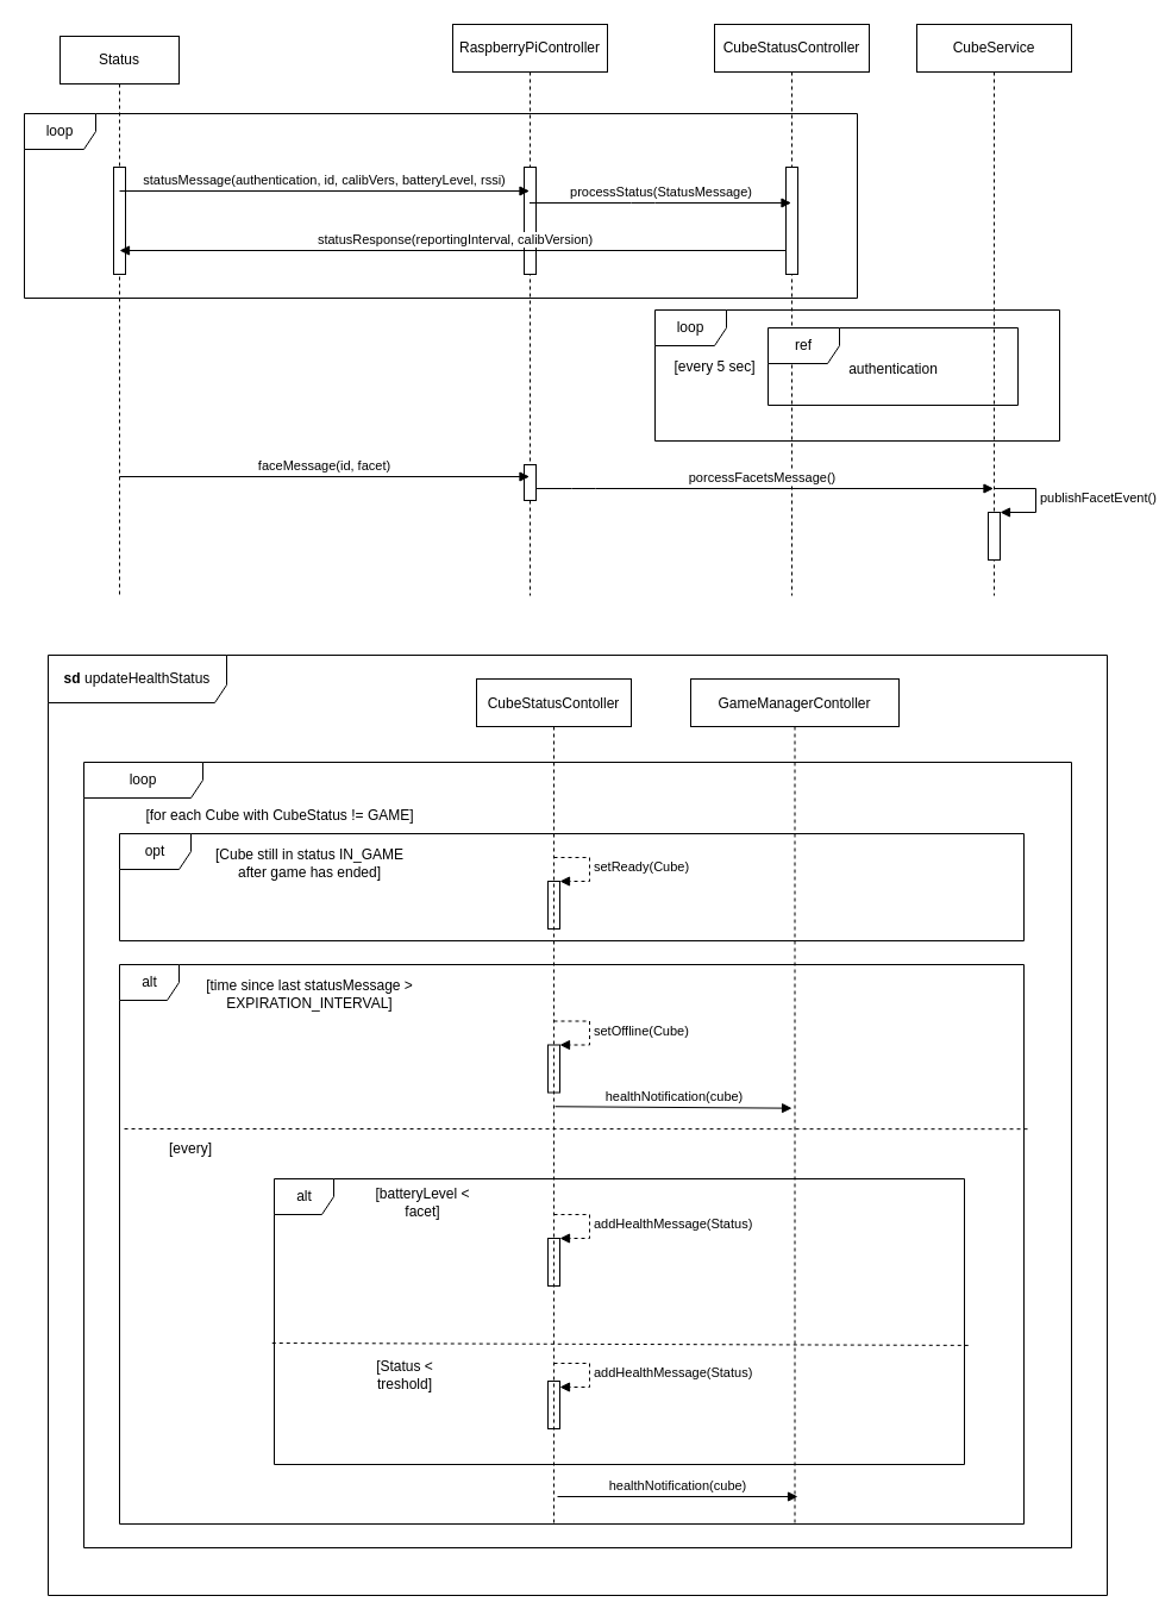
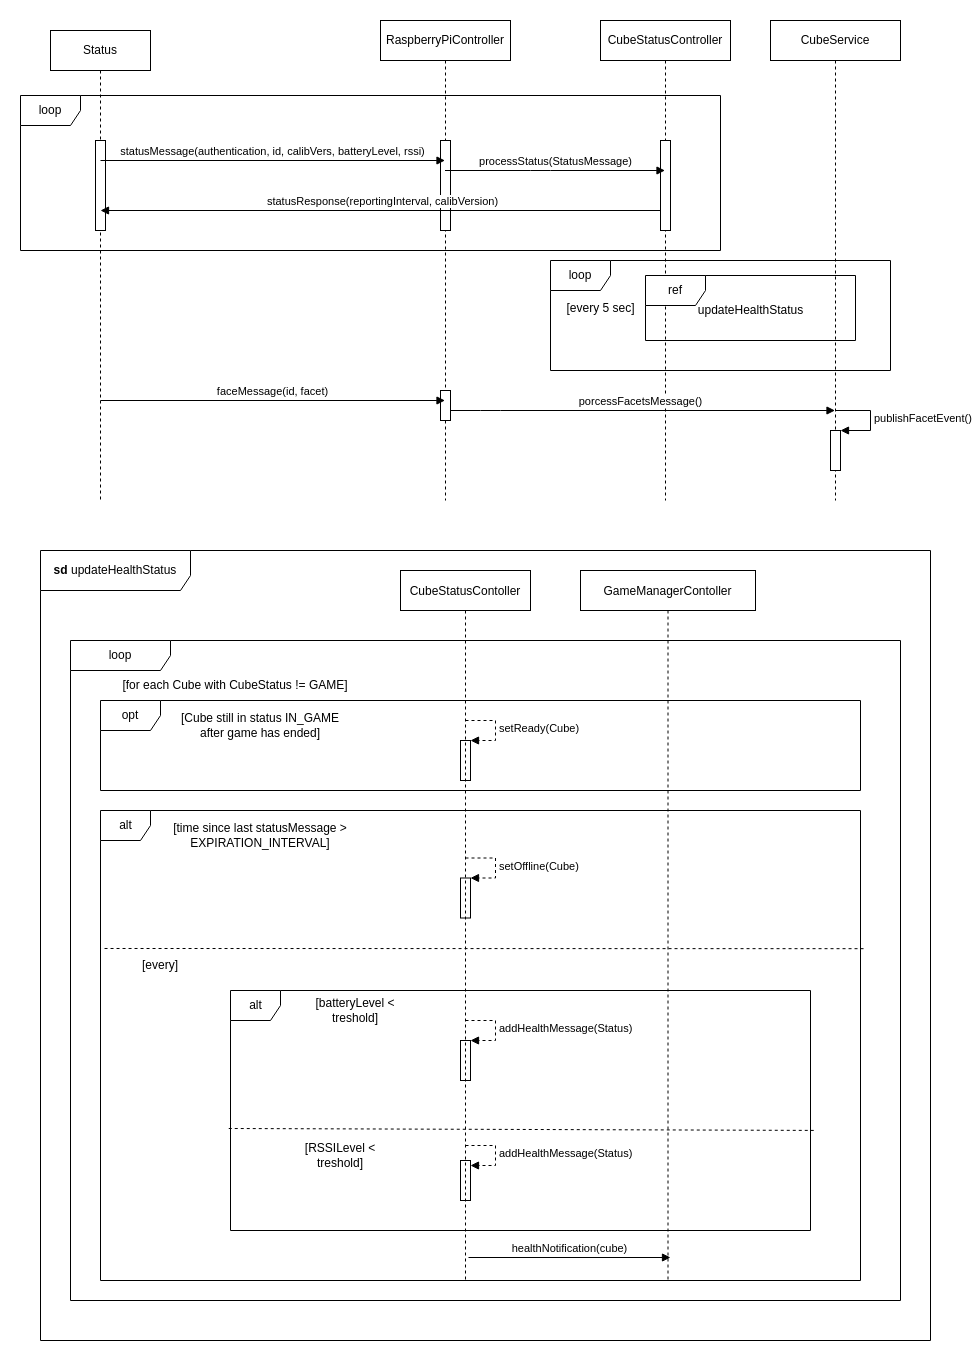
  <mxCell id="0" />
  <mxCell id="1" parent="0" />
  <mxCell id="2" value="loop" style="shape=umlFrame;whiteSpace=wrap;html=1;width=100;height=30;" parent="1" vertex="1"><mxGeometry x="70" y="640" width="830" height="660" as="geometry" /></mxCell>
  <mxCell id="3" value="&lt;b&gt;sd&lt;/b&gt; updateHealthStatus" style="shape=umlFrame;whiteSpace=wrap;html=1;width=150;height=40;" parent="1" vertex="1"><mxGeometry x="40" y="550" width="890" height="790" as="geometry" /></mxCell>
  <mxCell id="4" value="alt" style="shape=umlFrame;tabPosition=left;html=1;boundedLbl=1;labelInHeader=1;width=50;height=30;" parent="1" vertex="1"><mxGeometry x="230" y="990" width="580" height="240" as="geometry" /></mxCell>
  <mxCell id="5" value="alt" style="shape=umlFrame;tabPosition=left;html=1;boundedLbl=1;labelInHeader=1;width=50;height=30;" parent="1" vertex="1"><mxGeometry x="100" y="810" width="760" height="470" as="geometry" /></mxCell>
  <mxCell id="6" value="opt" style="shape=umlFrame;whiteSpace=wrap;html=1;" parent="1" vertex="1"><mxGeometry x="100" y="700" width="760" height="90" as="geometry" /></mxCell>
  <mxCell id="7" value="CubeStatusContoller" style="shape=umlLifeline;perimeter=lifelinePerimeter;container=1;collapsible=0;recursiveResize=0;rounded=0;shadow=0;strokeWidth=1;" parent="1" vertex="1"><mxGeometry x="400" y="570" width="130" height="710" as="geometry" /></mxCell>
  <mxCell id="8" value="GameManagerContoller" style="shape=umlLifeline;perimeter=lifelinePerimeter;container=1;collapsible=0;recursiveResize=0;rounded=0;shadow=0;strokeWidth=1;" parent="1" vertex="1"><mxGeometry x="580" y="570" width="175" height="710" as="geometry" /></mxCell>
  <mxCell id="9" value="[time since last statusMessage &amp;gt; EXPIRATION_INTERVAL]" style="text;html=1;strokeColor=none;fillColor=none;align=center;verticalAlign=middle;whiteSpace=wrap;rounded=0;" parent="1" vertex="1"><mxGeometry x="160" y="820" width="200" height="30" as="geometry" /></mxCell>
  <mxCell id="10" value="" style="html=1;points=[];perimeter=orthogonalPerimeter;fillColor=none;" parent="1" vertex="1"><mxGeometry x="460" y="877.5" width="10" height="40" as="geometry" /></mxCell>
  <mxCell id="11" value="setOffline(Cube)" style="edgeStyle=orthogonalEdgeStyle;html=1;align=left;spacingLeft=2;endArrow=block;rounded=0;entryX=1;entryY=0;dashed=1;" parent="1" target="10" edge="1"><mxGeometry relative="1" as="geometry"><mxPoint x="465" y="857.5" as="sourcePoint" /><Array as="points"><mxPoint x="495" y="857.5" /></Array></mxGeometry></mxCell>
- <mxCell id="12" value="healthNotification(cube)" style="html=1;verticalAlign=bottom;endArrow=block;exitX=0.508;exitY=0.506;exitDx=0;exitDy=0;exitPerimeter=0;entryX=0.486;entryY=0.508;entryDx=0;entryDy=0;entryPerimeter=0;" parent="1" source="7" target="8" edge="1"><mxGeometry width="80" relative="1" as="geometry"><mxPoint x="470" y="906.5" as="sourcePoint" /><mxPoint x="660" y="906.5" as="targetPoint" /></mxGeometry></mxCell>
  <mxCell id="13" value="[Cube still in status IN_GAME after game has ended]" style="text;html=1;strokeColor=none;fillColor=none;align=center;verticalAlign=middle;whiteSpace=wrap;rounded=0;" parent="1" vertex="1"><mxGeometry x="170" y="710" width="180" height="30" as="geometry" /></mxCell>
  <mxCell id="14" value="" style="html=1;points=[];perimeter=orthogonalPerimeter;fillColor=none;" parent="1" vertex="1"><mxGeometry x="460" y="740" width="10" height="40" as="geometry" /></mxCell>
  <mxCell id="15" value="setReady(Cube)" style="edgeStyle=orthogonalEdgeStyle;html=1;align=left;spacingLeft=2;endArrow=block;rounded=0;entryX=1;entryY=0;dashed=1;" parent="1" target="14" edge="1"><mxGeometry relative="1" as="geometry"><mxPoint x="465" y="720" as="sourcePoint" /><Array as="points"><mxPoint x="495" y="720" /></Array></mxGeometry></mxCell>
  <mxCell id="16" value="" style="html=1;points=[];perimeter=orthogonalPerimeter;fillColor=none;" parent="1" vertex="1"><mxGeometry x="460" y="1040" width="10" height="40" as="geometry" /></mxCell>
  <mxCell id="17" value="addHealthMessage(Status)" style="edgeStyle=orthogonalEdgeStyle;html=1;align=left;spacingLeft=2;endArrow=block;rounded=0;entryX=1;entryY=0;dashed=1;" parent="1" target="16" edge="1"><mxGeometry relative="1" as="geometry"><mxPoint x="465" y="1020" as="sourcePoint" /><Array as="points"><mxPoint x="495" y="1020" /></Array></mxGeometry></mxCell>
  <mxCell id="18" value="[every]" style="text;html=1;strokeColor=none;fillColor=none;align=center;verticalAlign=middle;whiteSpace=wrap;rounded=0;" parent="1" vertex="1"><mxGeometry x="60" y="950" width="200" height="30" as="geometry" /></mxCell>
- <mxCell id="19" value="[batteryLevel &amp;lt; &lt;br&gt;facet]" style="text;html=1;strokeColor=none;fillColor=none;align=center;verticalAlign=middle;whiteSpace=wrap;rounded=0;" parent="1" vertex="1"><mxGeometry x="280" y="1000" width="150" height="20" as="geometry" /></mxCell>
- <mxCell id="20" value="[Status &amp;lt; &lt;br&gt;treshold]" style="text;html=1;strokeColor=none;fillColor=none;align=center;verticalAlign=middle;whiteSpace=wrap;rounded=0;" parent="1" vertex="1"><mxGeometry x="240" y="1140" width="200" height="30" as="geometry" /></mxCell>
+ <mxCell id="19" value="[batteryLevel &amp;lt; &lt;br&gt;treshold]" style="text;html=1;strokeColor=none;fillColor=none;align=center;verticalAlign=middle;whiteSpace=wrap;rounded=0;" parent="1" vertex="1"><mxGeometry x="280" y="1000" width="150" height="20" as="geometry" /></mxCell>
+ <mxCell id="20" value="[RSSILevel &amp;lt; &lt;br&gt;treshold]" style="text;html=1;strokeColor=none;fillColor=none;align=center;verticalAlign=middle;whiteSpace=wrap;rounded=0;" parent="1" vertex="1"><mxGeometry x="240" y="1140" width="200" height="30" as="geometry" /></mxCell>
  <mxCell id="21" value="" style="endArrow=none;dashed=1;html=1;exitX=1.004;exitY=0.294;exitDx=0;exitDy=0;exitPerimeter=0;entryX=0.205;entryY=-0.067;entryDx=0;entryDy=0;entryPerimeter=0;" parent="1" source="5" target="18" edge="1"><mxGeometry width="50" height="50" relative="1" as="geometry"><mxPoint x="460" y="960" as="sourcePoint" /><mxPoint x="510" y="910" as="targetPoint" /></mxGeometry></mxCell>
  <mxCell id="22" value="" style="endArrow=none;dashed=1;html=1;exitX=-0.003;exitY=0.575;exitDx=0;exitDy=0;exitPerimeter=0;entryX=1.007;entryY=0.583;entryDx=0;entryDy=0;entryPerimeter=0;" parent="1" source="4" target="4" edge="1"><mxGeometry width="50" height="50" relative="1" as="geometry"><mxPoint x="460" y="960" as="sourcePoint" /><mxPoint x="510" y="910" as="targetPoint" /></mxGeometry></mxCell>
  <mxCell id="23" value="healthNotification(cube)" style="html=1;verticalAlign=bottom;endArrow=block;" parent="1" edge="1"><mxGeometry width="80" relative="1" as="geometry"><mxPoint x="468" y="1257" as="sourcePoint" /><mxPoint x="670" y="1257" as="targetPoint" /></mxGeometry></mxCell>
  <mxCell id="24" value="" style="html=1;points=[];perimeter=orthogonalPerimeter;fillColor=none;" parent="1" vertex="1"><mxGeometry x="460" y="1160" width="10" height="40" as="geometry" /></mxCell>
  <mxCell id="25" value="addHealthMessage(Status)" style="edgeStyle=orthogonalEdgeStyle;html=1;align=left;spacingLeft=2;endArrow=block;rounded=0;entryX=1;entryY=0;dashed=1;" parent="1" edge="1"><mxGeometry relative="1" as="geometry"><mxPoint x="465" y="1145" as="sourcePoint" /><Array as="points"><mxPoint x="495" y="1145" /></Array><mxPoint x="470" y="1165" as="targetPoint" /></mxGeometry></mxCell>
  <mxCell id="26" value="Status" style="shape=umlLifeline;perimeter=lifelinePerimeter;whiteSpace=wrap;html=1;container=1;collapsible=0;recursiveResize=0;outlineConnect=0;" vertex="1" parent="1"><mxGeometry x="50" y="30" width="100" height="470" as="geometry" /></mxCell>
  <mxCell id="27" value="RaspberryPiController" style="shape=umlLifeline;perimeter=lifelinePerimeter;whiteSpace=wrap;html=1;container=1;collapsible=0;recursiveResize=0;outlineConnect=0;" vertex="1" parent="1"><mxGeometry x="380" y="20" width="130" height="480" as="geometry" /></mxCell>
  <mxCell id="28" value="CubeStatusController" style="shape=umlLifeline;perimeter=lifelinePerimeter;whiteSpace=wrap;html=1;container=1;collapsible=0;recursiveResize=0;outlineConnect=0;" vertex="1" parent="1"><mxGeometry x="600" y="20" width="130" height="480" as="geometry" /></mxCell>
  <mxCell id="29" value="CubeService" style="shape=umlLifeline;perimeter=lifelinePerimeter;whiteSpace=wrap;html=1;container=1;collapsible=0;recursiveResize=0;outlineConnect=0;" vertex="1" parent="1"><mxGeometry x="770" y="20" width="130" height="480" as="geometry" /></mxCell>
  <mxCell id="30" value="porcessFacetsMessage()" style="html=1;verticalAlign=bottom;endArrow=block;" edge="1" parent="1" source="27" target="29"><mxGeometry width="80" relative="1" as="geometry"><mxPoint x="450" y="410" as="sourcePoint" /><mxPoint x="794.5" y="410" as="targetPoint" /><Array as="points"><mxPoint x="490" y="410" /></Array></mxGeometry></mxCell>
  <mxCell id="31" value="" style="html=1;points=[];perimeter=orthogonalPerimeter;" vertex="1" parent="1"><mxGeometry x="830" y="430" width="10" height="40" as="geometry" /></mxCell>
  <mxCell id="32" value="publishFacetEvent()" style="edgeStyle=orthogonalEdgeStyle;html=1;align=left;spacingLeft=2;endArrow=block;rounded=0;entryX=1;entryY=0;" edge="1" parent="1" target="31"><mxGeometry relative="1" as="geometry"><mxPoint x="835" y="410" as="sourcePoint" /><Array as="points"><mxPoint x="870" y="410" /><mxPoint x="870" y="430" /></Array></mxGeometry></mxCell>
  <mxCell id="33" value="" style="html=1;points=[];perimeter=orthogonalPerimeter;" vertex="1" parent="1"><mxGeometry x="95" y="140" width="10" height="90" as="geometry" /></mxCell>
  <mxCell id="34" value="" style="html=1;points=[];perimeter=orthogonalPerimeter;" vertex="1" parent="1"><mxGeometry x="440" y="140" width="10" height="90" as="geometry" /></mxCell>
  <mxCell id="35" value="statusMessage(authentication, id, calibVers, batteryLevel, rssi)" style="html=1;verticalAlign=bottom;endArrow=block;" edge="1" parent="1" target="27"><mxGeometry width="80" relative="1" as="geometry"><mxPoint x="100" y="160" as="sourcePoint" /><mxPoint x="180" y="160" as="targetPoint" /></mxGeometry></mxCell>
  <mxCell id="36" value="statusResponse(reportingInterval, calibVersion)" style="html=1;verticalAlign=bottom;endArrow=none;startArrow=block;startFill=1;endFill=0;" edge="1" parent="1" target="28"><mxGeometry width="80" relative="1" as="geometry"><mxPoint x="100" y="210" as="sourcePoint" /><mxPoint x="444.5" y="210" as="targetPoint" /></mxGeometry></mxCell>
  <mxCell id="37" value="" style="html=1;points=[];perimeter=orthogonalPerimeter;" vertex="1" parent="1"><mxGeometry x="660" y="140" width="10" height="90" as="geometry" /></mxCell>
  <mxCell id="38" value="processStatus(StatusMessage)" style="html=1;verticalAlign=bottom;endArrow=block;" edge="1" parent="1" source="27" target="28"><mxGeometry width="80" relative="1" as="geometry"><mxPoint x="450" y="169.5" as="sourcePoint" /><mxPoint x="600" y="170" as="targetPoint" /><Array as="points"><mxPoint x="540" y="170" /></Array></mxGeometry></mxCell>
  <mxCell id="39" value="" style="html=1;points=[];perimeter=orthogonalPerimeter;" vertex="1" parent="1"><mxGeometry x="440" y="390" width="10" height="30" as="geometry" /></mxCell>
  <mxCell id="40" value="faceMessage(id, facet)" style="html=1;verticalAlign=bottom;endArrow=block;" edge="1" parent="1"><mxGeometry width="80" relative="1" as="geometry"><mxPoint x="100" y="400" as="sourcePoint" /><mxPoint x="444.5" y="400" as="targetPoint" /></mxGeometry></mxCell>
  <mxCell id="41" value="loop" style="shape=umlFrame;whiteSpace=wrap;html=1;" vertex="1" parent="1"><mxGeometry x="20" y="95" width="700" height="155" as="geometry" /></mxCell>
  <mxCell id="42" value="ref" style="shape=umlFrame;whiteSpace=wrap;html=1;" vertex="1" parent="1"><mxGeometry x="645" y="275" width="210" height="65" as="geometry" /></mxCell>
  <mxCell id="43" value="[every 5 sec]" style="text;html=1;align=center;verticalAlign=middle;resizable=0;points=[];autosize=1;strokeColor=none;" vertex="1" parent="1"><mxGeometry x="560" y="297.5" width="80" height="20" as="geometry" /></mxCell>
  <mxCell id="44" value="loop" style="shape=umlFrame;whiteSpace=wrap;html=1;" vertex="1" parent="1"><mxGeometry x="550" y="260" width="340" height="110" as="geometry" /></mxCell>
- <mxCell id="45" value="authentication" style="text;html=1;align=center;verticalAlign=middle;resizable=0;points=[];autosize=1;strokeColor=none;" vertex="1" parent="1"><mxGeometry x="690" y="300" width="120" height="20" as="geometry" /></mxCell>
+ <mxCell id="45" value="updateHealthStatus" style="text;html=1;align=center;verticalAlign=middle;resizable=0;points=[];autosize=1;strokeColor=none;" vertex="1" parent="1"><mxGeometry x="690" y="300" width="120" height="20" as="geometry" /></mxCell>
  <mxCell id="46" value="[for each Cube with CubeStatus != GAME]" style="text;html=1;strokeColor=none;fillColor=none;align=center;verticalAlign=middle;whiteSpace=wrap;rounded=0;" vertex="1" parent="1"><mxGeometry x="105" y="670" width="260" height="30" as="geometry" /></mxCell>
